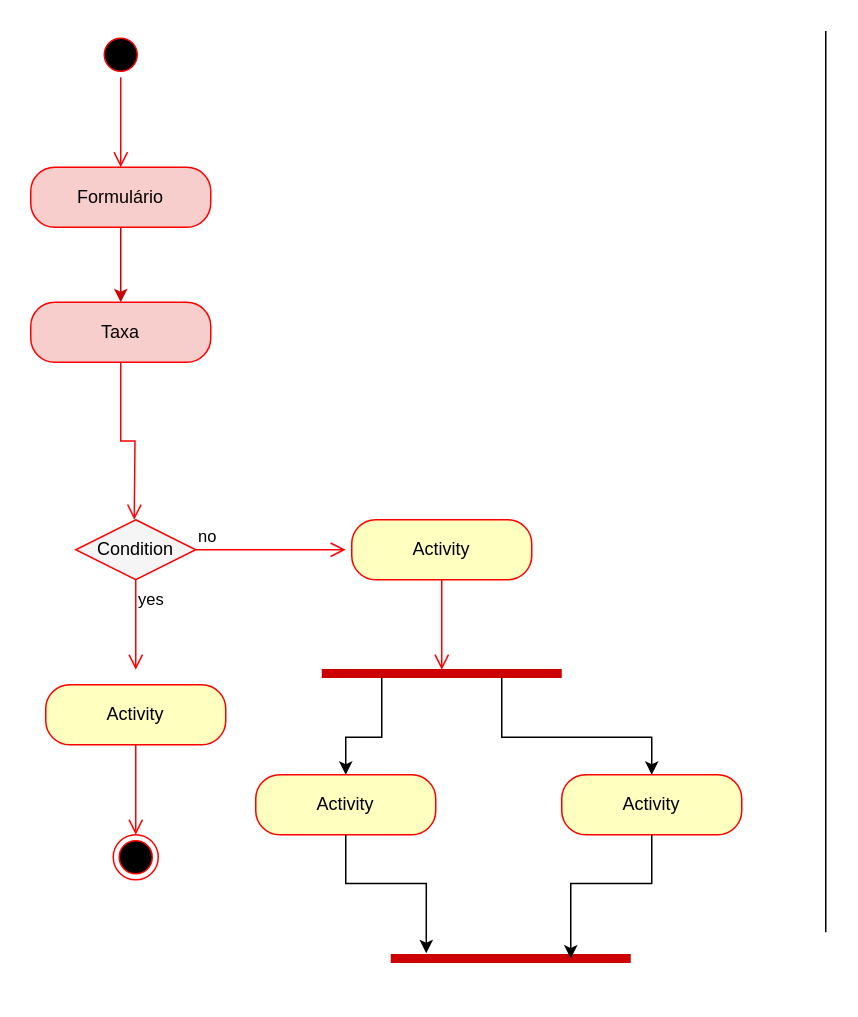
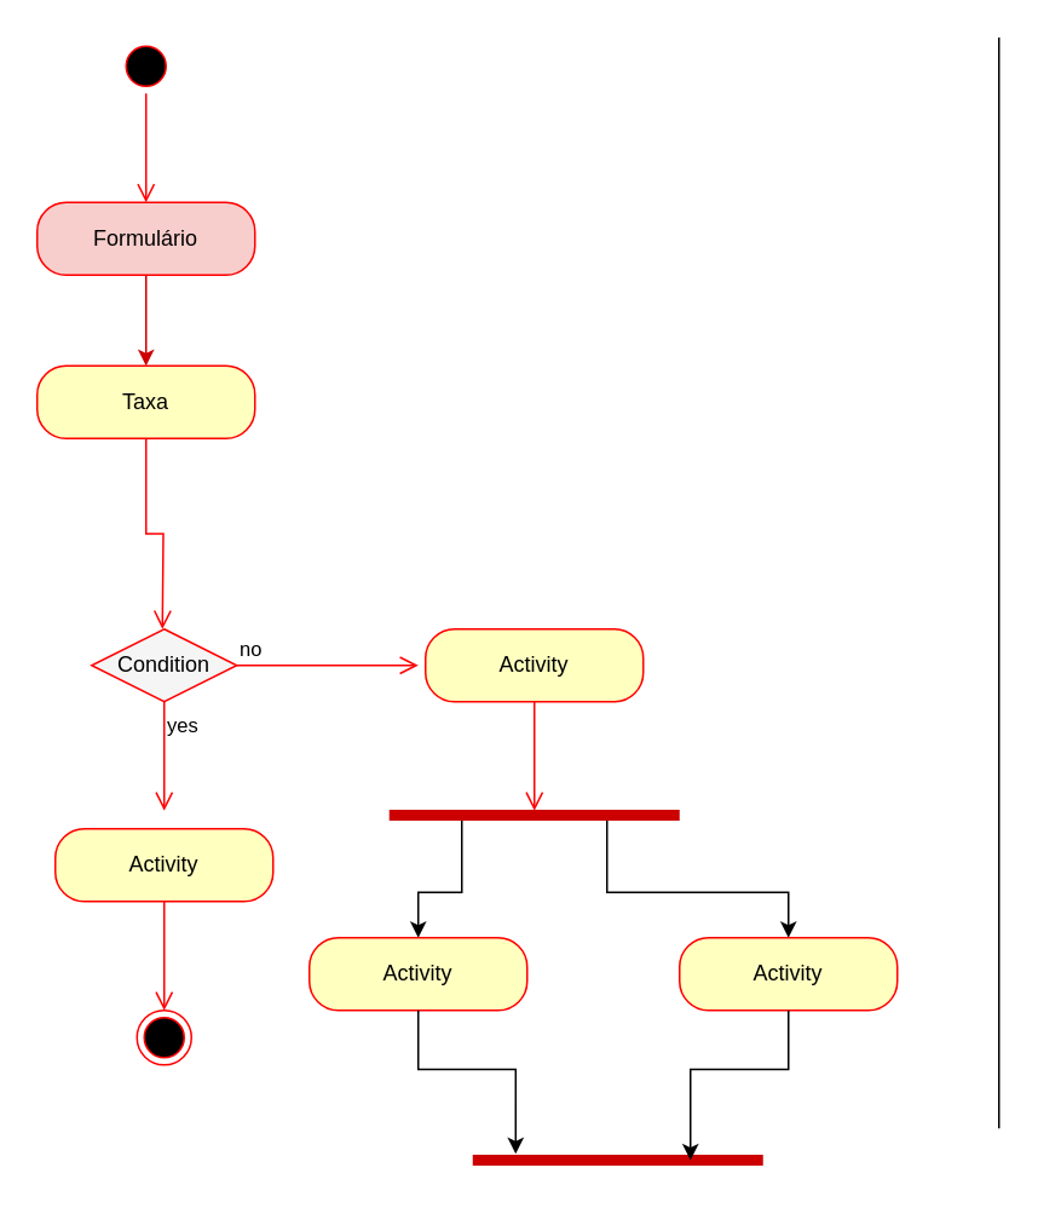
  <mxCell id="0" />
  <mxCell id="1" parent="0" />
  <mxCell id="2" value="" style="ellipse;html=1;shape=startState;fillColor=#000000;strokeColor=#ff0000;" vertex="1" parent="1"><mxGeometry x="65" y="21" width="30" height="30" as="geometry" /></mxCell>
  <mxCell id="3" value="" style="edgeStyle=orthogonalEdgeStyle;html=1;verticalAlign=bottom;endArrow=open;endSize=8;strokeColor=#ff0000;rounded=0;" edge="1" source="2" parent="1"><mxGeometry relative="1" as="geometry"><mxPoint x="80" y="111" as="targetPoint" /></mxGeometry></mxCell>
  <mxCell id="4" style="edgeStyle=orthogonalEdgeStyle;rounded=0;orthogonalLoop=1;jettySize=auto;html=1;exitX=1;exitY=0.5;exitDx=0;exitDy=0;strokeColor=#CC0000;" edge="1" parent="1"><mxGeometry relative="1" as="geometry"><mxPoint x="130" y="131" as="sourcePoint" /><mxPoint x="80" y="201" as="targetPoint" /><Array as="points"><mxPoint x="80" y="131" /></Array></mxGeometry></mxCell>
  <mxCell id="5" value="Formulário" style="rounded=1;whiteSpace=wrap;html=1;arcSize=40;fontColor=#000000;fillColor=#f8cecc;strokeColor=#ff0000;" vertex="1" parent="1"><mxGeometry x="20" y="111" width="120" height="40" as="geometry" /></mxCell>
- <mxCell id="6" value="Taxa" style="rounded=1;whiteSpace=wrap;html=1;arcSize=40;fontColor=#000000;fillColor=#f8cecc;strokeColor=#ff0000;" vertex="1" parent="1"><mxGeometry x="20" y="201" width="120" height="40" as="geometry" /></mxCell>
+ <mxCell id="6" value="Taxa" style="rounded=1;whiteSpace=wrap;html=1;arcSize=40;fontColor=#000000;fillColor=#ffffc0;strokeColor=#ff0000;" vertex="1" parent="1"><mxGeometry x="20" y="201" width="120" height="40" as="geometry" /></mxCell>
  <mxCell id="7" value="" style="edgeStyle=orthogonalEdgeStyle;html=1;verticalAlign=bottom;endArrow=open;endSize=8;strokeColor=#ff0000;rounded=0;" edge="1" source="6" parent="1"><mxGeometry relative="1" as="geometry"><mxPoint x="89" y="346" as="targetPoint" /></mxGeometry></mxCell>
  <mxCell id="8" value="Condition" style="rhombus;whiteSpace=wrap;html=1;fontColor=#000000;fillColor=#f5f5f5;strokeColor=#ff0000;" vertex="1" parent="1"><mxGeometry x="50" y="346" width="80" height="40" as="geometry" /></mxCell>
  <mxCell id="9" value="no" style="edgeStyle=orthogonalEdgeStyle;html=1;align=left;verticalAlign=bottom;endArrow=open;endSize=8;strokeColor=#ff0000;rounded=0;" edge="1" source="8" parent="1"><mxGeometry x="-1" relative="1" as="geometry"><mxPoint x="230" y="366" as="targetPoint" /></mxGeometry></mxCell>
  <mxCell id="10" value="yes" style="edgeStyle=orthogonalEdgeStyle;html=1;align=left;verticalAlign=top;endArrow=open;endSize=8;strokeColor=#ff0000;rounded=0;" edge="1" source="8" parent="1"><mxGeometry x="-1" relative="1" as="geometry"><mxPoint x="90" y="446" as="targetPoint" /></mxGeometry></mxCell>
  <mxCell id="11" value="Activity" style="rounded=1;whiteSpace=wrap;html=1;arcSize=40;fontColor=#000000;fillColor=#ffffc0;strokeColor=#ff0000;" vertex="1" parent="1"><mxGeometry x="234" y="346" width="120" height="40" as="geometry" /></mxCell>
  <mxCell id="12" value="" style="edgeStyle=orthogonalEdgeStyle;html=1;verticalAlign=bottom;endArrow=open;endSize=8;strokeColor=#ff0000;rounded=0;" edge="1" source="11" parent="1"><mxGeometry relative="1" as="geometry"><mxPoint x="294" y="446" as="targetPoint" /></mxGeometry></mxCell>
  <mxCell id="13" value="" style="ellipse;html=1;shape=endState;fillColor=#000000;strokeColor=#ff0000;" vertex="1" parent="1"><mxGeometry x="75" y="556" width="30" height="30" as="geometry" /></mxCell>
  <mxCell id="14" value="Activity" style="rounded=1;whiteSpace=wrap;html=1;arcSize=40;fontColor=#000000;fillColor=#ffffc0;strokeColor=#ff0000;" vertex="1" parent="1"><mxGeometry x="30" y="456" width="120" height="40" as="geometry" /></mxCell>
  <mxCell id="15" value="" style="edgeStyle=orthogonalEdgeStyle;html=1;verticalAlign=bottom;endArrow=open;endSize=8;strokeColor=#ff0000;rounded=0;" edge="1" source="14" parent="1"><mxGeometry relative="1" as="geometry"><mxPoint x="90" y="556" as="targetPoint" /></mxGeometry></mxCell>
  <mxCell id="16" value="" style="endArrow=none;html=1;rounded=0;" edge="1" parent="1"><mxGeometry width="50" height="50" relative="1" as="geometry"><mxPoint x="550" y="621" as="sourcePoint" /><mxPoint x="550" y="20.2" as="targetPoint" /></mxGeometry></mxCell>
  <mxCell id="17" style="edgeStyle=orthogonalEdgeStyle;rounded=0;orthogonalLoop=1;jettySize=auto;html=1;exitX=0.75;exitY=0.5;exitDx=0;exitDy=0;exitPerimeter=0;" edge="1" parent="1" source="19" target="21"><mxGeometry relative="1" as="geometry"><mxPoint x="400" y="521" as="targetPoint" /></mxGeometry></mxCell>
  <mxCell id="18" style="edgeStyle=orthogonalEdgeStyle;rounded=0;orthogonalLoop=1;jettySize=auto;html=1;exitX=0.25;exitY=0.5;exitDx=0;exitDy=0;exitPerimeter=0;" edge="1" parent="1" source="19" target="20"><mxGeometry relative="1" as="geometry"><mxPoint x="220" y="521" as="targetPoint" /></mxGeometry></mxCell>
  <mxCell id="19" value="" style="line;strokeWidth=6;html=1;strokeColor=#CC0000;" vertex="1" parent="1"><mxGeometry x="214" y="431" width="160" height="35" as="geometry" /></mxCell>
  <mxCell id="20" value="Activity" style="rounded=1;whiteSpace=wrap;html=1;arcSize=40;fontColor=#000000;fillColor=#ffffc0;strokeColor=#ff0000;" vertex="1" parent="1"><mxGeometry x="170" y="516" width="120" height="40" as="geometry" /></mxCell>
  <mxCell id="21" value="Activity" style="rounded=1;whiteSpace=wrap;html=1;arcSize=40;fontColor=#000000;fillColor=#ffffc0;strokeColor=#ff0000;" vertex="1" parent="1"><mxGeometry x="374" y="516" width="120" height="40" as="geometry" /></mxCell>
  <mxCell id="22" value="" style="line;strokeWidth=6;html=1;strokeColor=#CC0000;" vertex="1" parent="1"><mxGeometry x="260" y="621" width="160" height="35" as="geometry" /></mxCell>
  <mxCell id="23" style="edgeStyle=orthogonalEdgeStyle;rounded=0;orthogonalLoop=1;jettySize=auto;html=1;entryX=0.148;entryY=0.4;entryDx=0;entryDy=0;entryPerimeter=0;" edge="1" parent="1" source="20" target="22"><mxGeometry relative="1" as="geometry" /></mxCell>
  <mxCell id="24" style="edgeStyle=orthogonalEdgeStyle;rounded=0;orthogonalLoop=1;jettySize=auto;html=1;entryX=0.75;entryY=0.5;entryDx=0;entryDy=0;entryPerimeter=0;" edge="1" parent="1" source="21" target="22"><mxGeometry relative="1" as="geometry" /></mxCell>
